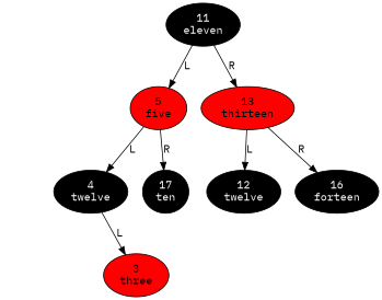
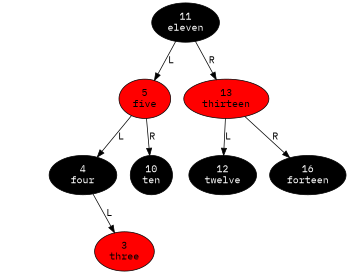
  digraph {
    fontname="IBM Plex Mono"
    node [fillcolor=black fontcolor=white fontname="IBM Plex Mono" style=filled]
    edge [fontname="IBM Plex Mono" taildir=sw]
    n1 [label="11\neleven"]
    n2 [fillcolor=red fontcolor=black label="5\nfive"]
    n3 [fillcolor=red fontcolor=black label="13\nthirteen"]
-   n4 [label="4\ntwelve"]
-   n5 [label="17\nten"]
+   n4 [label="4\nfour"]
+   n5 [label="10\nten"]
    n6 [label="12\ntwelve"]
    n7 [label="16\nforteen"]
    node_4_R [style=invis fillcolor="" fontcolor=""]
    n9 [fillcolor=red fontcolor=black label="3\nthree"]
    n1 -> n2 [label=L]
    n1 -> n3 [label=R taildir=se]
    n2 -> n4 [label=L]
    n2 -> n5 [label=R taildir=se]
    n3 -> n6 [label=L]
    n3 -> n7 [label=R taildir=se]
    n4 -> node_4_R [style=invis taildir=""]
    n4 -> n9 [label=L]
  }
